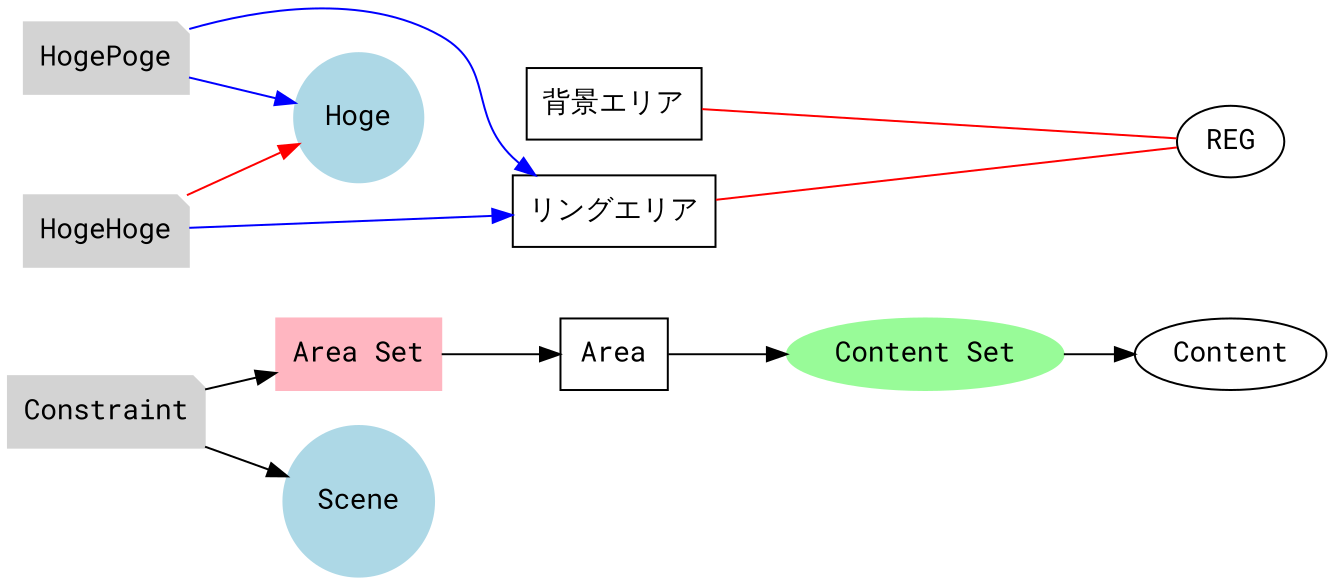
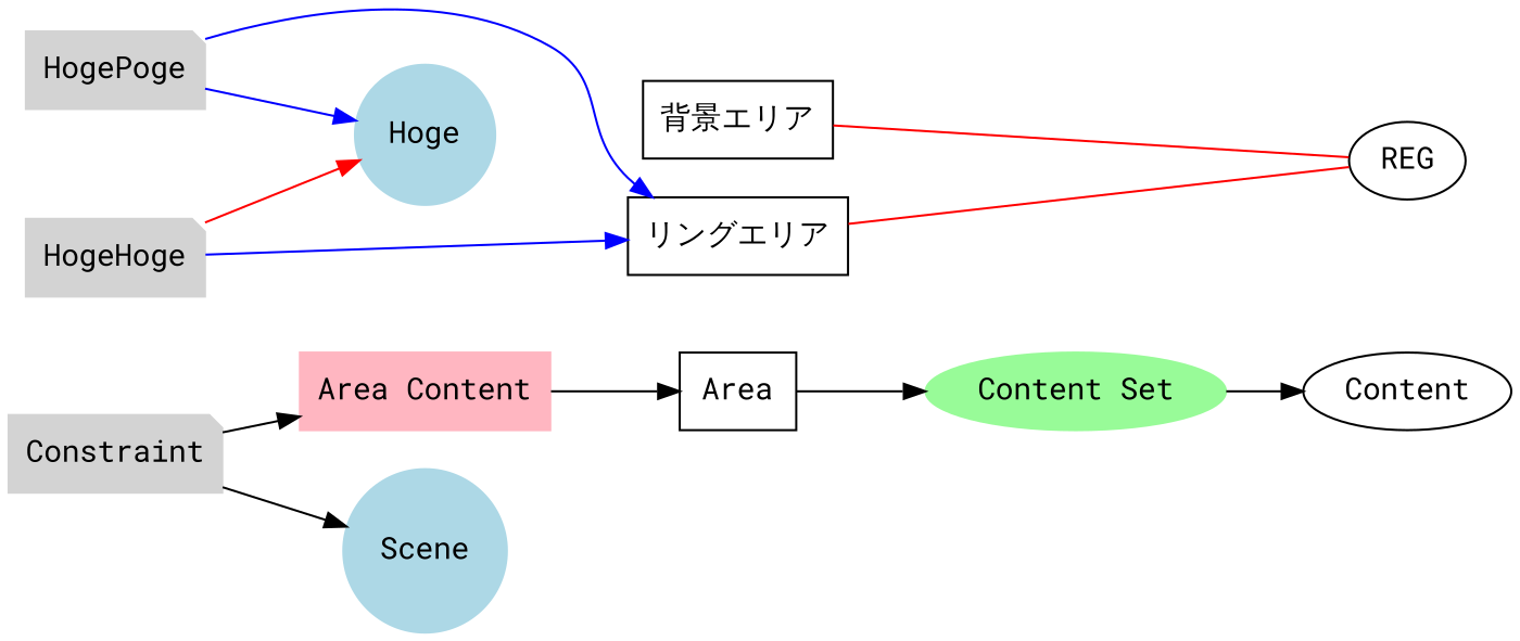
  digraph {
    clusterrank=global
    fontname="Roboto Mono"
    rankdir=LR
    node [fontname="Roboto Mono" shape=box style=filled]
    edge [fontname="Roboto Mono"]
    Area [style=""]
    n2 [label="背景エリア" style=""]
    n3 [label="リングエリア" style=""]
    Content [shape=ellipse style=""]
    n5 [label=REG shape=ellipse style=""]
    Constraint [color=lightgrey shape=note]
    n7 [color=lightgrey label=HogePoge shape=note]
    n8 [color=lightgrey label=HogeHoge shape=note]
-   "Area Set" [color=lightpink]
+   "Area Set" [color=lightpink label="Area Content"]
    "Content Set" [color=palegreen shape=ellipse]
    Scene [color=lightblue shape=circle]
    n12 [color=lightblue label=Hoge shape=circle]
    subgraph sub_1 {
      rank=same
      Area
      n2
      n3
    }
    subgraph sub_2 {
      rank=same
      Content
      n5
    }
    subgraph sub_3 {
      rank=same
      Constraint
      n7
      n8
    }
    subgraph sub_4 {
      rank=same
      Constraint
    }
    subgraph sub_5 {
      rank=same
      Constraint
    }
    subgraph sub_6 {
      "Area Set"
    }
    subgraph sub_7 {
      "Content Set"
    }
    subgraph sub_8 {
      rank=same
      Scene
      n12
    }
    Area -> "Content Set"
    n2 -> n5 [color=red dir=none]
    n3 -> n5 [color=red dir=none]
    Constraint -> "Area Set"
    Constraint -> Scene
    n7 -> n3 [color=blue]
    n7 -> n12 [color=blue]
    n8 -> n3 [color=blue]
    n8 -> n12 [color=red]
    "Area Set" -> Area
    "Content Set" -> Content
  }
